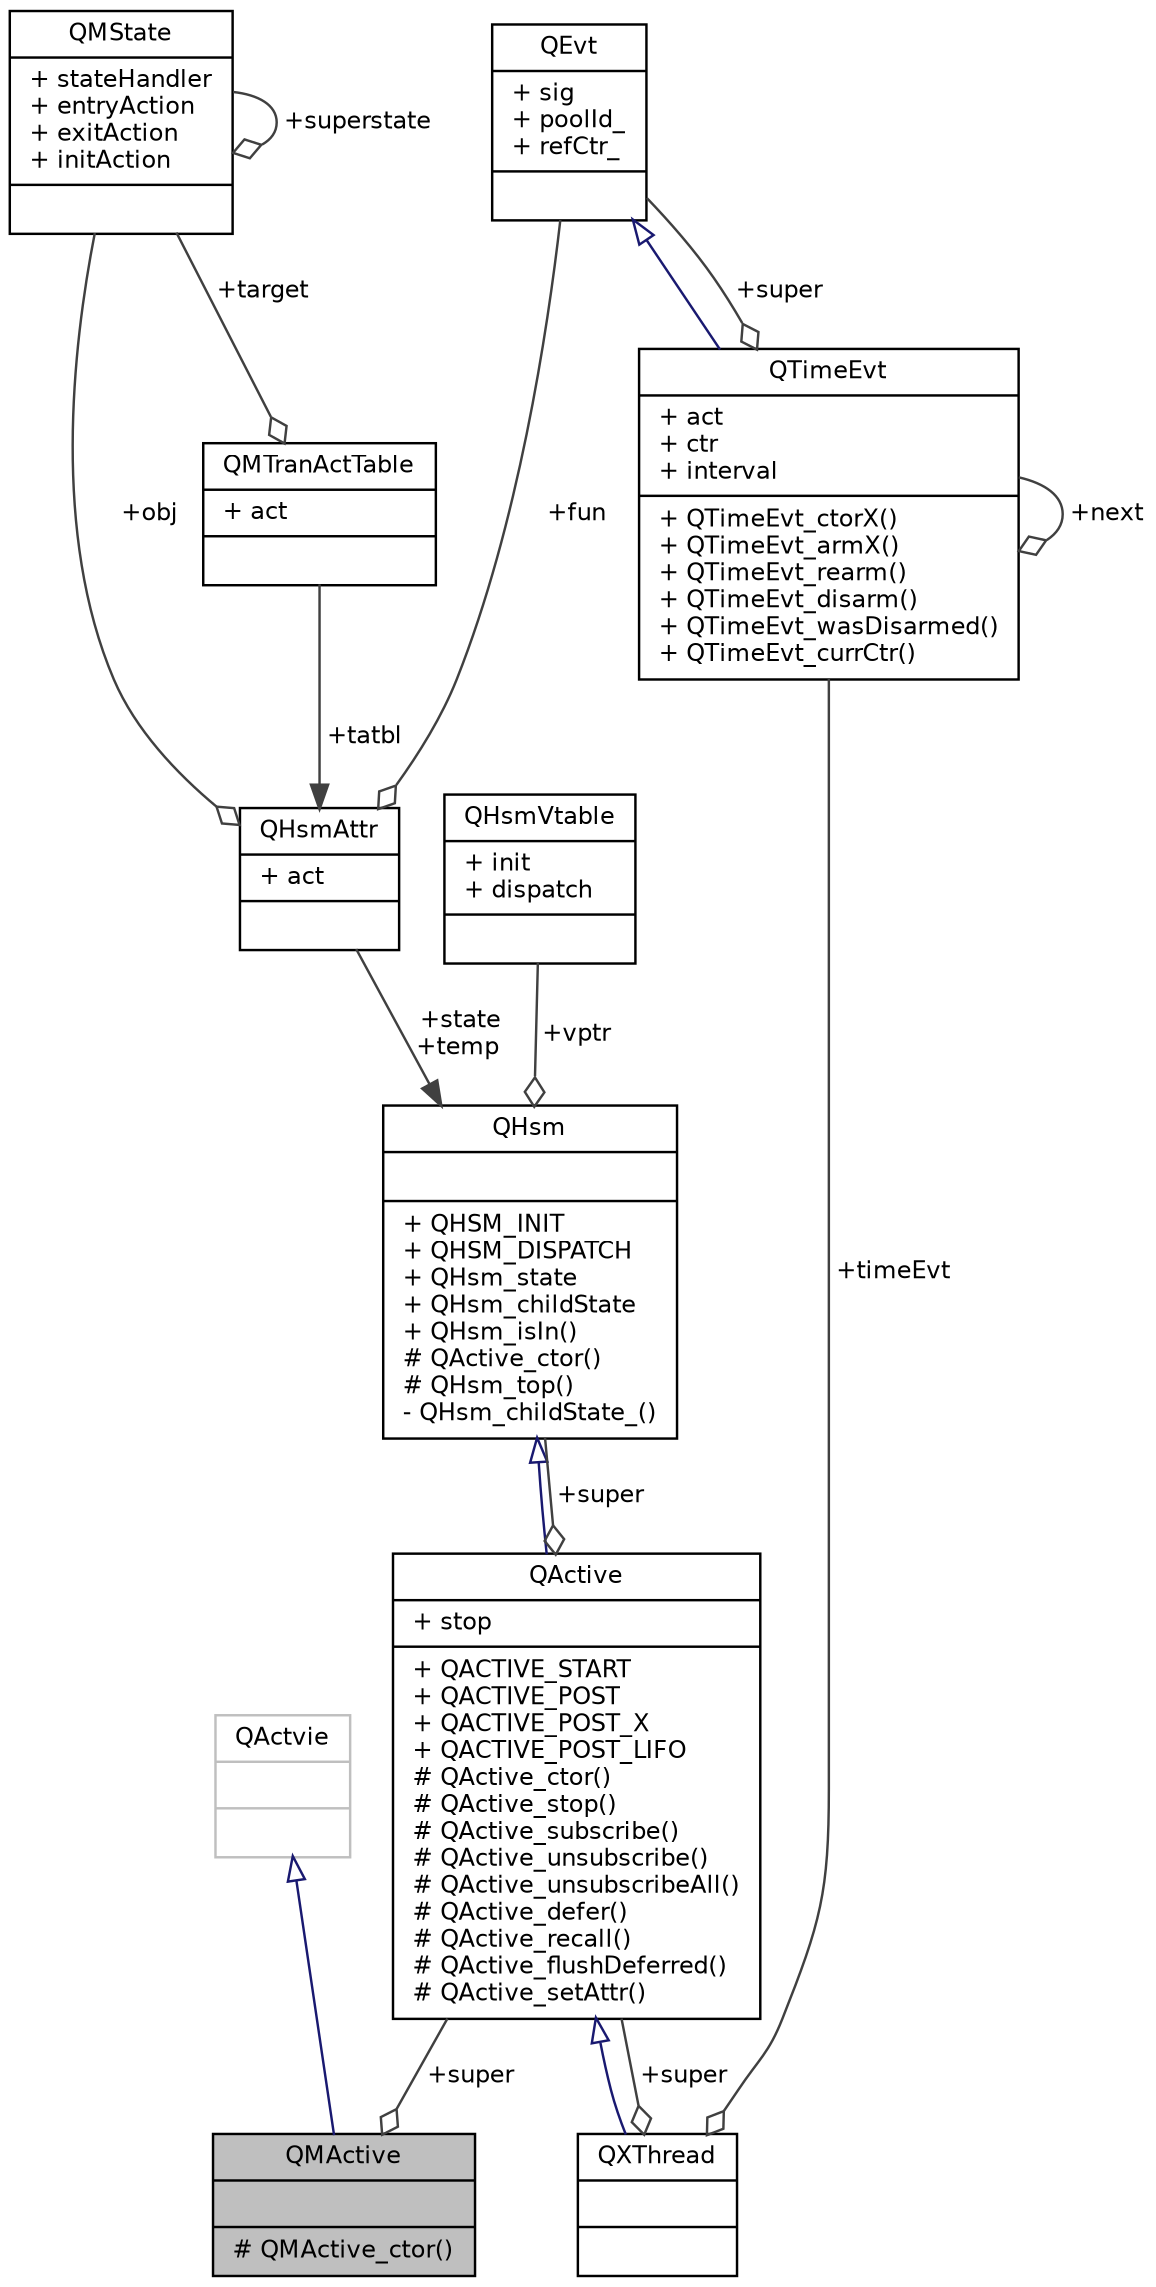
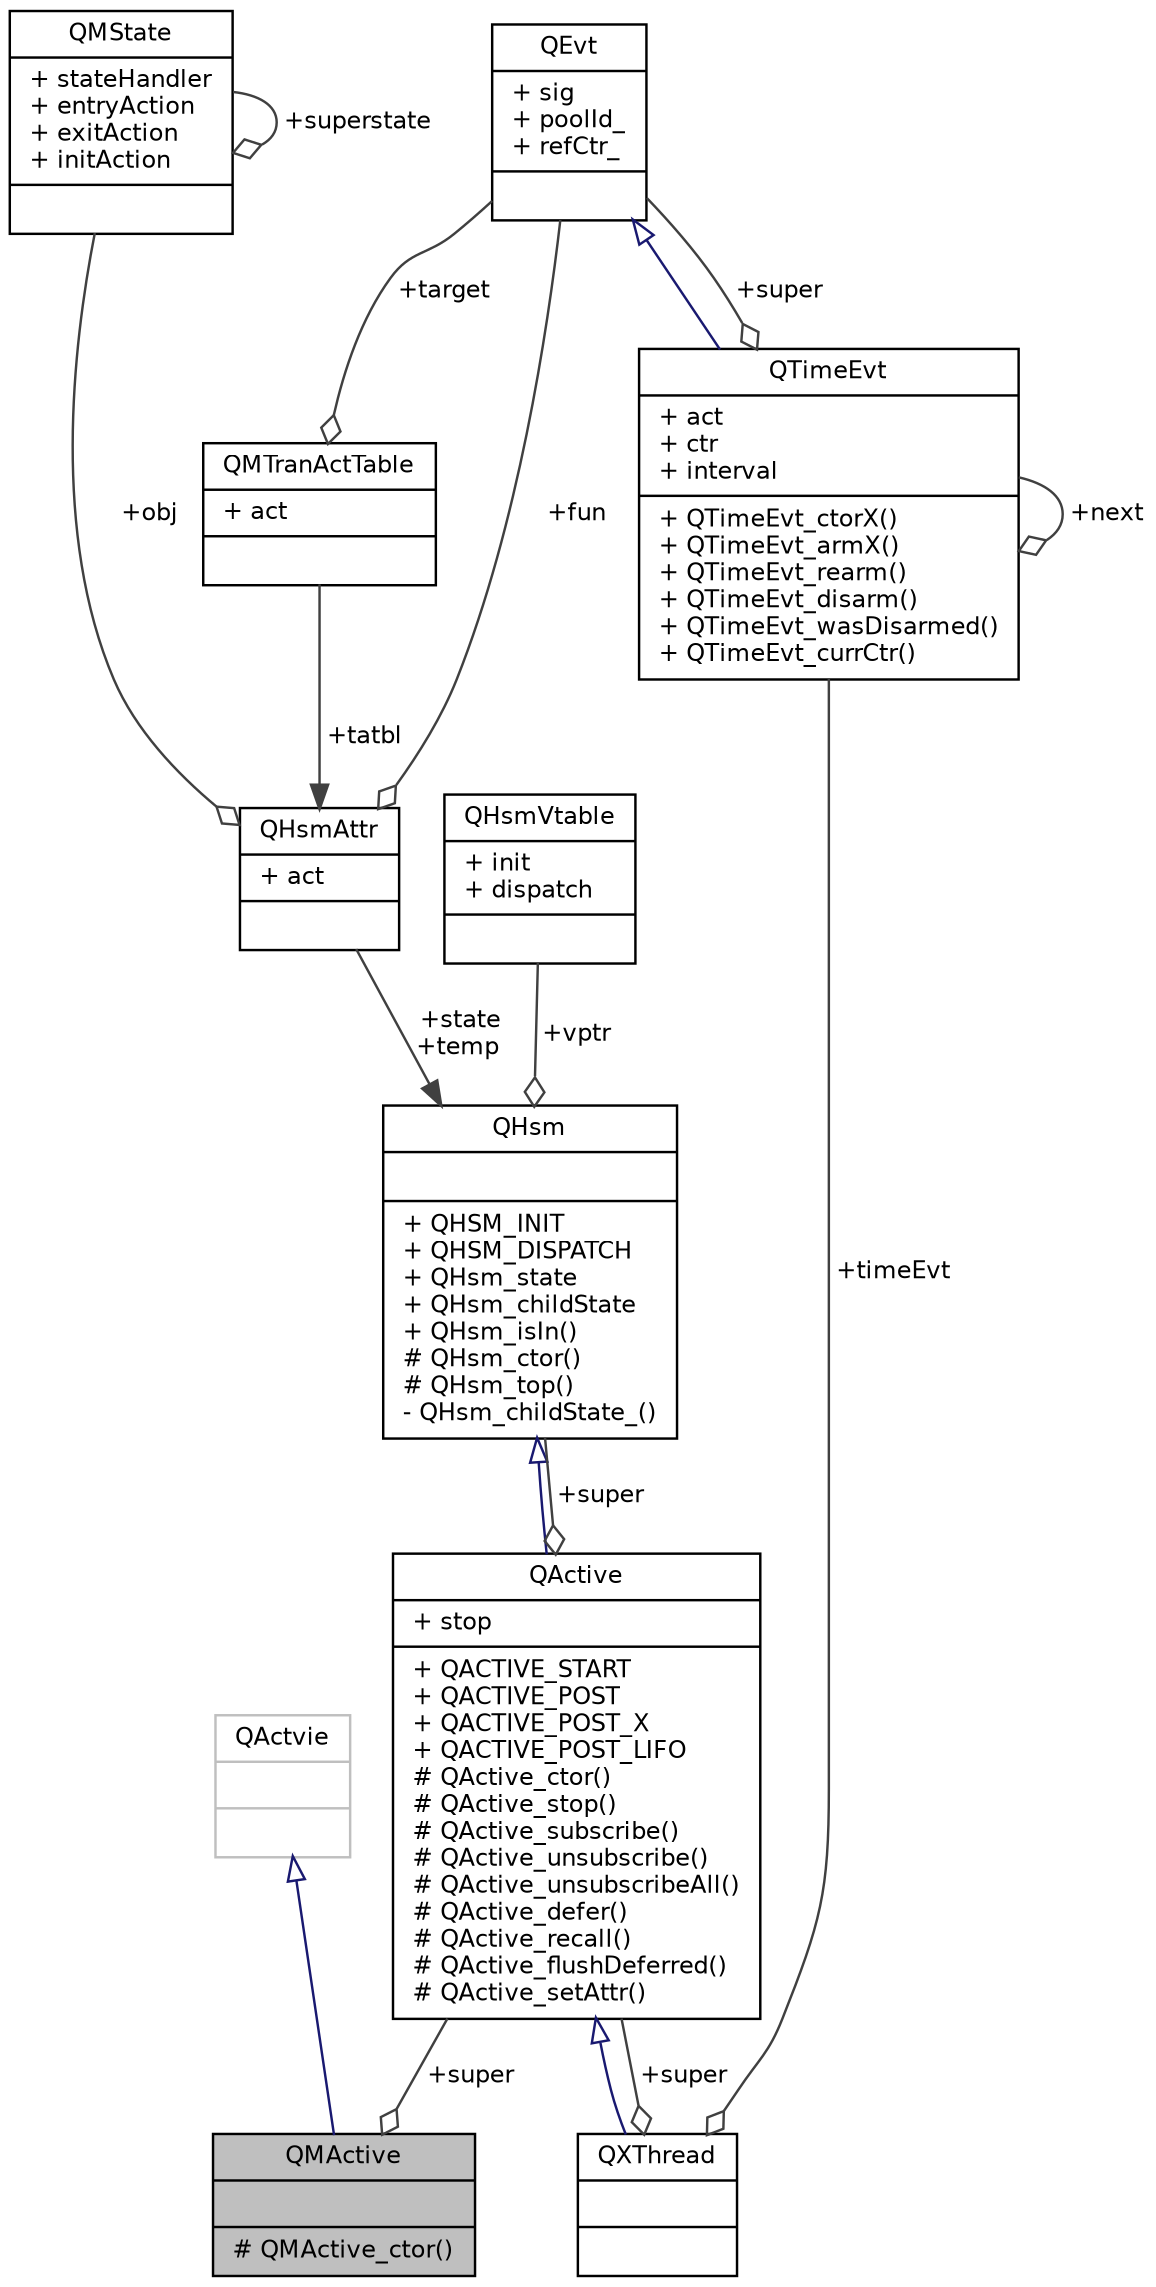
  digraph {
    node [color=black fillcolor=white fontname=Helvetica fontsize=10 shape=record style=filled]
    edge [color=grey25 fontname=Helvetica fontsize=10 labelfontname=Helvetica labelfontsize=10 style=solid arrowhead=odiamond]
    n1 [fillcolor=grey75 fontcolor=black height=0.2 label="{QMActive\n||# QMActive_ctor()\l}" width=0.4]
    n2 [color=grey75 height=0.2 label="{QActvie\n||}" width=0.4]
    n3 [height=0.2 label="{QActive\n|+ stop\l|+ QACTIVE_START\l+ QACTIVE_POST\l+ QACTIVE_POST_X\l+ QACTIVE_POST_LIFO\l# QActive_ctor()\l# QActive_stop()\l# QActive_subscribe()\l# QActive_unsubscribe()\l# QActive_unsubscribeAll()\l# QActive_defer()\l# QActive_recall()\l# QActive_flushDeferred()\l# QActive_setAttr()\l}" width=0.4]
    n4 [height=0.2 label="{QXThread\n||}" width=0.4]
-   n5 [height=0.2 label="{QHsm\n||+ QHSM_INIT\l+ QHSM_DISPATCH\l+ QHsm_state\l+ QHsm_childState\l+ QHsm_isIn()\l# QActive_ctor()\l# QHsm_top()\l- QHsm_childState_()\l}" width=0.4]
+   n5 [height=0.2 label="{QHsm\n||+ QHSM_INIT\l+ QHSM_DISPATCH\l+ QHsm_state\l+ QHsm_childState\l+ QHsm_isIn()\l# QHsm_ctor()\l# QHsm_top()\l- QHsm_childState_()\l}" width=0.4]
    n6 [height=0.2 label="{QHsmAttr\n|+ act\l|}" width=0.4]
    n7 [height=0.2 label="{QMState\n|+ stateHandler\l+ entryAction\l+ exitAction\l+ initAction\l|}" width=0.4]
    n8 [height=0.2 label="{QMTranActTable\n|+ act\l|}" width=0.4]
    n9 [height=0.2 label="{QEvt\n|+ sig\l+ poolId_\l+ refCtr_\l|}" width=0.4]
    n10 [height=0.2 label="{QTimeEvt\n|+ act\l+ ctr\l+ interval\l|+ QTimeEvt_ctorX()\l+ QTimeEvt_armX()\l+ QTimeEvt_rearm()\l+ QTimeEvt_disarm()\l+ QTimeEvt_wasDisarmed()\l+ QTimeEvt_currCtr()\l}" width=0.4]
    n11 [height=0.2 label="{QHsmVtable\n|+ init\l+ dispatch\l|}" width=0.4]
    n2 -> n1 [arrowtail=onormal color=midnightblue dir=back arrowhead=""]
    n3 -> n1 [label=" +super"]
    n3 -> n4 [arrowtail=onormal color=midnightblue dir=back arrowhead=""]
    n3 -> n4 [label=" +super"]
    n5 -> n3 [arrowtail=onormal color=midnightblue dir=back arrowhead=""]
    n5 -> n3 [label=" +super"]
    n6 -> n5 [arrowhead=normal label=" +state\n+temp"]
    n7 -> n6 [label=" +obj"]
    n7 -> n7 [label=" +superstate"]
-   n7 -> n8 [label=" +target"]
+   n9 -> n8 [label=" +target"]
    n8 -> n6 [arrowhead=normal label=" +tatbl"]
    n9 -> n6 [label=" +fun"]
    n9 -> n10 [arrowtail=onormal color=midnightblue dir=back arrowhead=""]
    n9 -> n10 [label=" +super"]
    n10 -> n4 [label=" +timeEvt"]
    n10 -> n10 [label=" +next"]
    n11 -> n5 [label=" +vptr"]
  }
